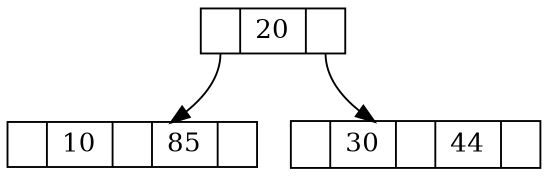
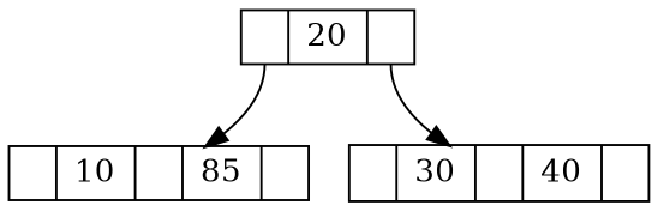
  digraph {
    node [shape=record]
    n1 [height=.1 label="<r0>|<c1> 20|<r1>"]
    n2 [height=.1 label="<r0>|<c1> 10|<r1>|<c2> 85|<r2>"]
-   n3 [height=.1 label="<r0>|<c1> 30|<r1>|<c2> 44|<r2>"]
+   n3 [height=.1 label="<r0>|<c1> 30|<r1>|<c2> 40|<r2>"]
    n1 -> n2 [tailport=r0]
    n1 -> n3 [tailport=r1]
  }
